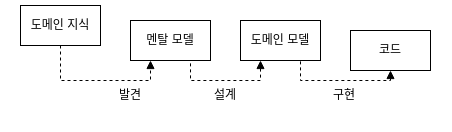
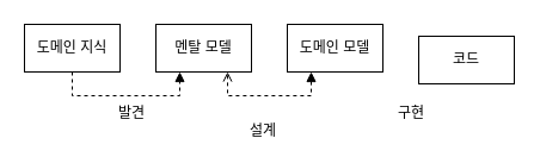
  <mxCell id="0" />
  <mxCell id="1" parent="0" />
  <mxCell id="2" style="edgeStyle=orthogonalEdgeStyle;rounded=0;orthogonalLoop=1;jettySize=auto;html=1;entryX=0.25;entryY=1;entryDx=0;entryDy=0;endArrow=block;endFill=1;dashed=1;" edge="1" parent="1" source="3" target="4"><mxGeometry relative="1" as="geometry"><Array as="points"><mxPoint x="60" y="80" /><mxPoint x="150" y="80" /></Array></mxGeometry></mxCell>
- <mxCell id="3" value="도메인 지식" style="rounded=0;whiteSpace=wrap;html=1;" vertex="1" parent="1"><mxGeometry x="20" y="5" width="80" height="40" as="geometry" /></mxCell>
+ <mxCell id="3" value="도메인 지식" style="rounded=0;whiteSpace=wrap;html=1;" vertex="1" parent="1"><mxGeometry x="20" y="20" width="80" height="40" as="geometry" /></mxCell>
  <mxCell id="4" value="멘탈 모델" style="rounded=0;whiteSpace=wrap;html=1;" vertex="1" parent="1"><mxGeometry x="130" y="20" width="80" height="40" as="geometry" /></mxCell>
- <mxCell id="5" style="edgeStyle=orthogonalEdgeStyle;rounded=0;orthogonalLoop=1;jettySize=auto;html=1;entryX=0.75;entryY=1;entryDx=0;entryDy=0;startArrow=block;startFill=1;endArrow=none;endFill=0;dashed=1;" edge="1" parent="1" source="6" target="4"><mxGeometry relative="1" as="geometry"><Array as="points"><mxPoint x="260" y="80" /><mxPoint x="190" y="80" /></Array></mxGeometry></mxCell>
+ <mxCell id="5" style="edgeStyle=orthogonalEdgeStyle;rounded=0;orthogonalLoop=1;jettySize=auto;html=1;entryX=0.75;entryY=1;entryDx=0;entryDy=0;startArrow=block;startFill=1;endArrow=open;endFill=0;dashed=1;" edge="1" parent="1" source="6" target="4"><mxGeometry relative="1" as="geometry"><Array as="points"><mxPoint x="260" y="80" /><mxPoint x="190" y="80" /></Array></mxGeometry></mxCell>
  <mxCell id="6" value="도메인 모델" style="rounded=0;whiteSpace=wrap;html=1;" vertex="1" parent="1"><mxGeometry x="240" y="20" width="80" height="40" as="geometry" /></mxCell>
- <mxCell id="7" style="edgeStyle=orthogonalEdgeStyle;rounded=0;orthogonalLoop=1;jettySize=auto;html=1;entryX=0.75;entryY=1;entryDx=0;entryDy=0;startArrow=block;startFill=1;endArrow=none;endFill=0;dashed=1;" edge="1" parent="1" source="8" target="6"><mxGeometry relative="1" as="geometry"><Array as="points"><mxPoint x="390" y="80" /><mxPoint x="300" y="80" /></Array></mxGeometry></mxCell>
  <mxCell id="8" value="코드" style="rounded=0;whiteSpace=wrap;html=1;" vertex="1" parent="1"><mxGeometry x="350" y="30" width="80" height="40" as="geometry" /></mxCell>
- <mxCell id="9" value="발견" style="text;html=1;align=center;verticalAlign=middle;whiteSpace=wrap;rounded=0;" vertex="1" parent="1"><mxGeometry x="100" y="80" width="60" height="30" as="geometry" /></mxCell>
- <mxCell id="10" value="설계" style="text;html=1;align=center;verticalAlign=middle;whiteSpace=wrap;rounded=0;" vertex="1" parent="1"><mxGeometry x="195" y="80" width="60" height="30" as="geometry" /></mxCell>
+ <mxCell id="9" value="발견" style="text;html=1;align=center;verticalAlign=middle;whiteSpace=wrap;rounded=0;" vertex="1" parent="1"><mxGeometry x="80" y="80" width="60" height="30" as="geometry" /></mxCell>
+ <mxCell id="10" value="설계" style="text;html=1;align=center;verticalAlign=middle;whiteSpace=wrap;rounded=0;" vertex="1" parent="1"><mxGeometry x="190" y="95" width="60" height="30" as="geometry" /></mxCell>
  <mxCell id="11" value="구현" style="text;html=1;align=center;verticalAlign=middle;whiteSpace=wrap;rounded=0;" vertex="1" parent="1"><mxGeometry x="314" y="80" width="60" height="30" as="geometry" /></mxCell>
